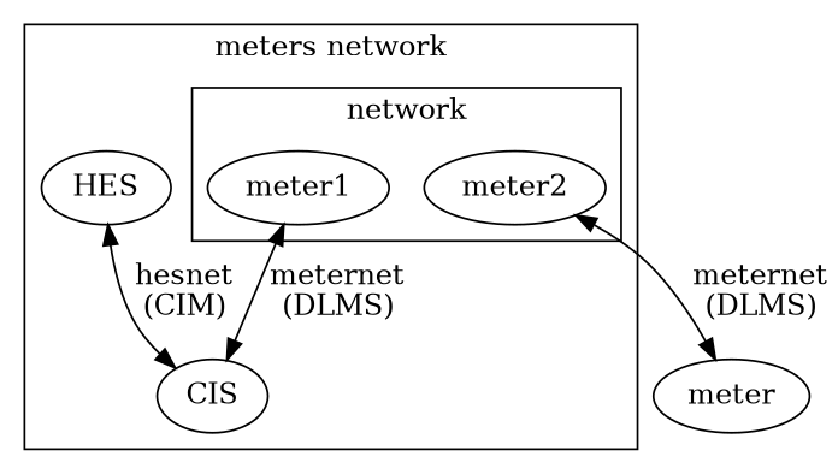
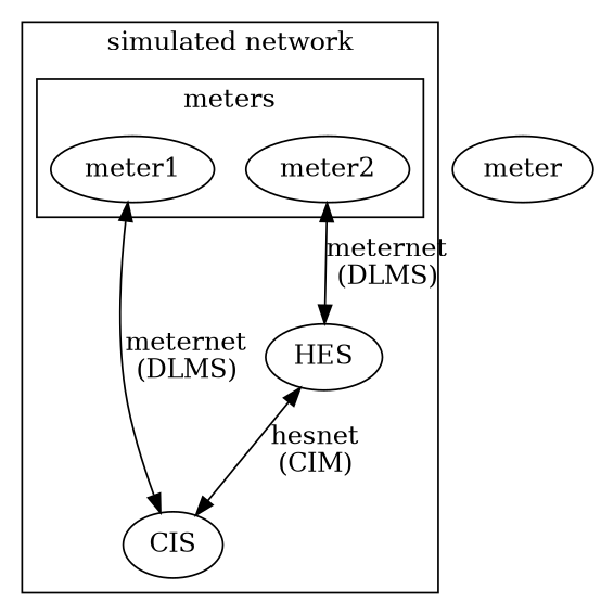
  graph {
    edge [dir=both]
    meter1
    meter2
    HES
    CIS
    n5 [label=meter]
    subgraph cluster_1 {
-     label="meters network"
+     label="simulated network"
      HES
      CIS
      subgraph cluster_2 {
-       label=network
+       label=meters
        subgraph sub_3 {
          label=meters
          rank=same
          meter1
          meter2
        }
      }
    }
    meter1 -- CIS [label="meternet\n(DLMS)"]
-   meter2 -- n5 [label="meternet\n(DLMS)"]
+   meter2 -- HES [label="meternet\n(DLMS)"]
    HES -- CIS [label="hesnet\n(CIM)"]
  }
